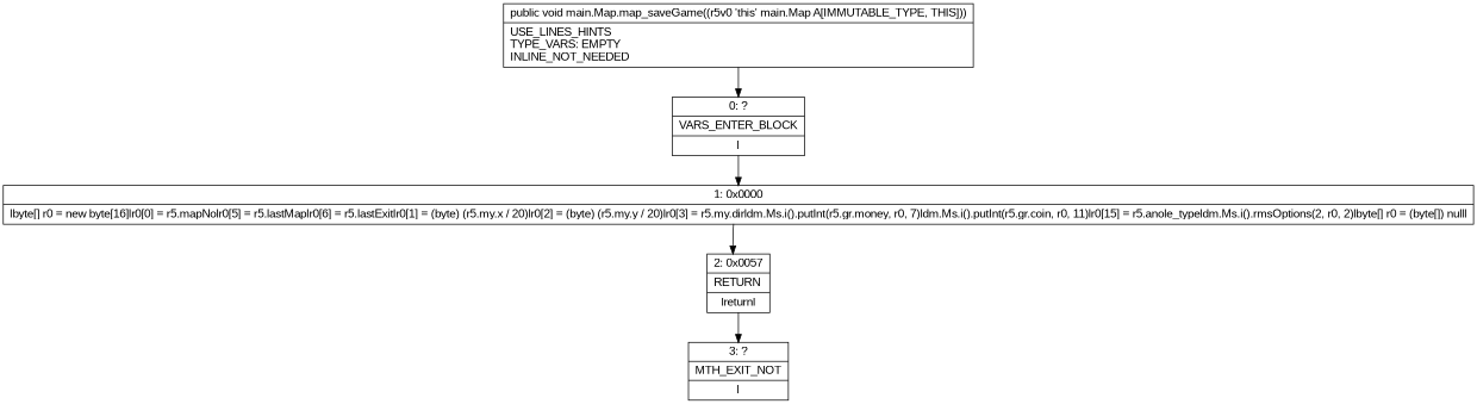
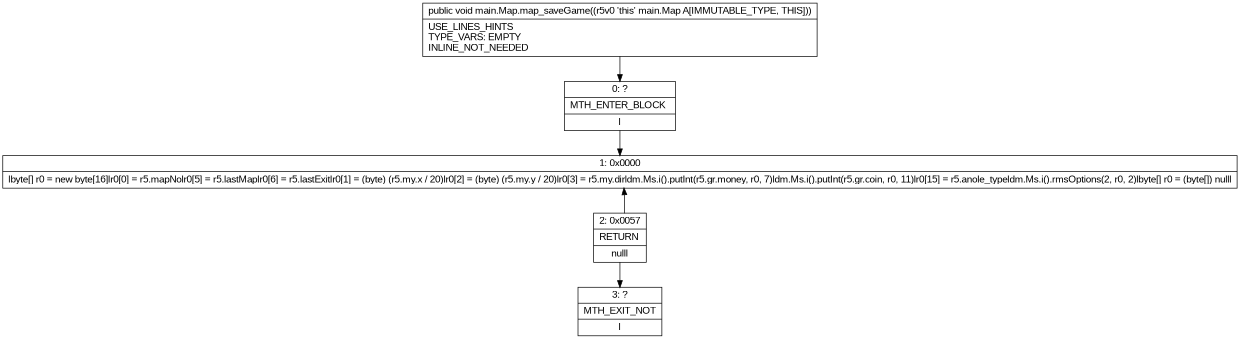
  digraph {
    fontname="Liberation Sans"
    node [fontname="Liberation Sans" shape=record]
    edge [fontname="Liberation Sans"]
-   n1 [label="{0\:\ ?|VARS_ENTER_BLOCK\l|l}"]
+   n1 [label="{0\:\ ?|MTH_ENTER_BLOCK\l|l}"]
    n2 [label="{1\:\ 0x0000|lbyte[] r0 = new byte[16]lr0[0] = r5.mapNolr0[5] = r5.lastMaplr0[6] = r5.lastExitlr0[1] = (byte) (r5.my.x \/ 20)lr0[2] = (byte) (r5.my.y \/ 20)lr0[3] = r5.my.dirldm.Ms.i().putInt(r5.gr.money, r0, 7)ldm.Ms.i().putInt(r5.gr.coin, r0, 11)lr0[15] = r5.anole_typeldm.Ms.i().rmsOptions(2, r0, 2)lbyte[] r0 = (byte[]) nulll}"]
-   n3 [label="{2\:\ 0x0057|RETURN\l|lreturnl}"]
+   n3 [label="{2\:\ 0x0057|RETURN\l|nulll}"]
    n4 [label="{3\:\ ?|MTH_EXIT_NOT\l|l}"]
    n5 [label="{public void main.Map.map_saveGame((r5v0 'this' main.Map A[IMMUTABLE_TYPE, THIS]))  | USE_LINES_HINTS\lTYPE_VARS: EMPTY\lINLINE_NOT_NEEDED\l}"]
    n1 -> n2
-   n2 -> n3
+   n3 -> n2
    n3 -> n4
    n5 -> n1
  }
